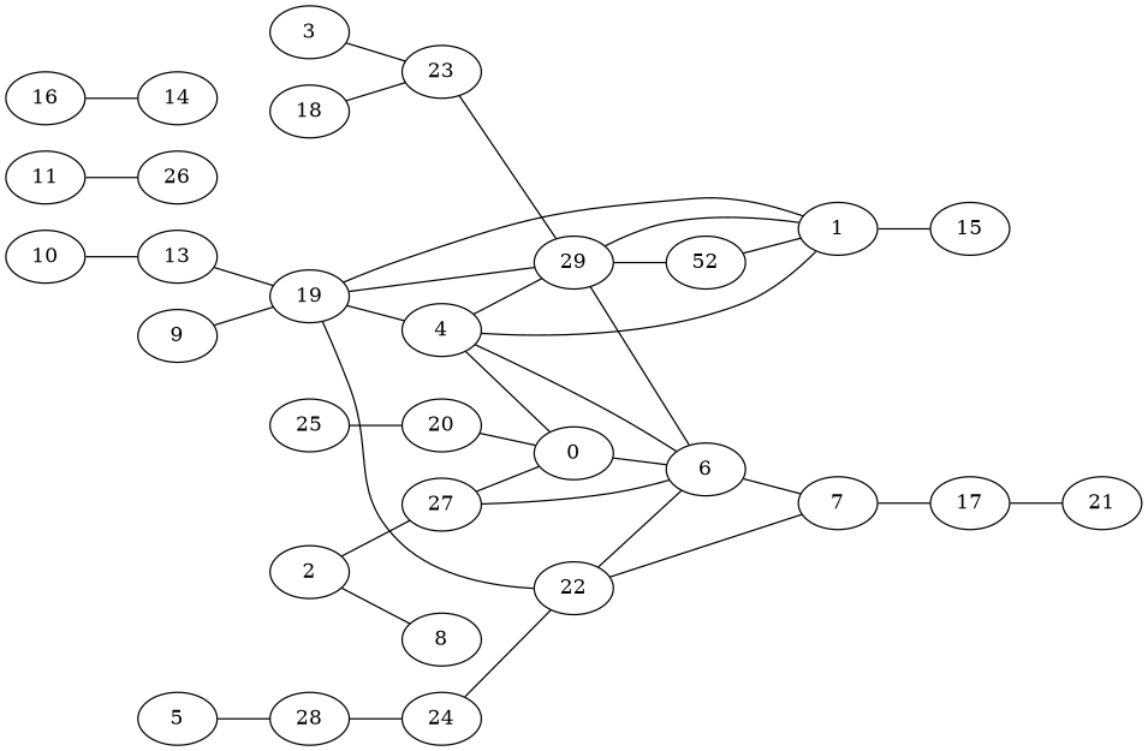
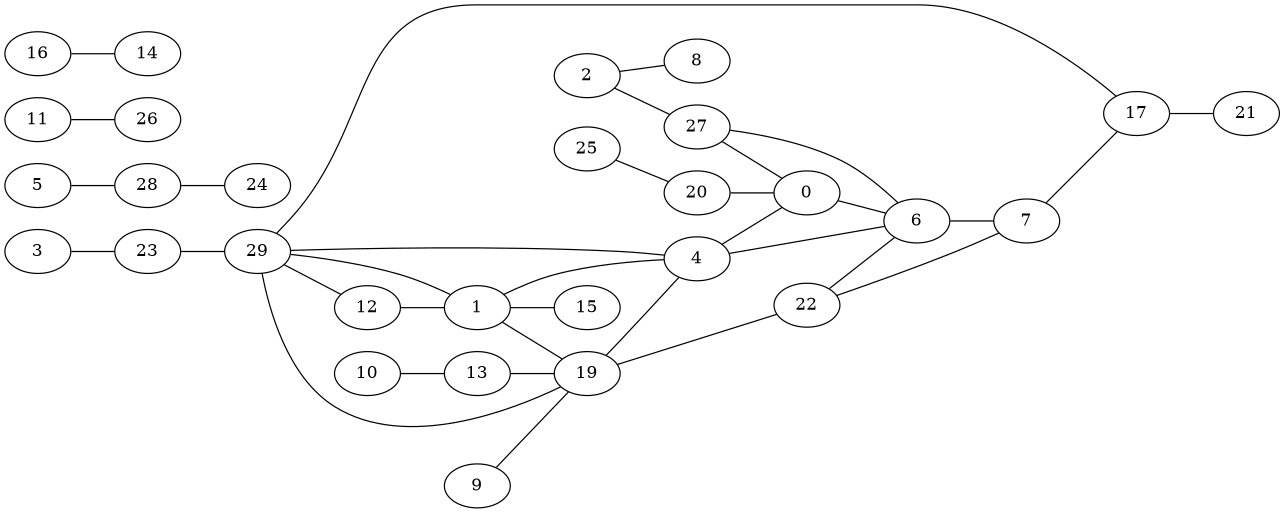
  graph {
    rankdir=LR
    0
    6
    7
    1
    15
    19
    29
    4
    22
    17
-   12 [label=52]
+   12
    2
    8
    27
    3
    23
    5
    28
    24
    21
    9
    10
    13
    11
    26
    16
    14
-   18
    20
    25
    0 -- 6
    6 -- 7
    7 -- 17
    1 -- 15
    1 -- 19
    1 -- 29
    19 -- 29
    19 -- 4
    19 -- 22
-   29 -- 6
+   29 -- 17
    29 -- 12
    4 -- 0
    4 -- 6
    4 -- 1
    4 -- 29
    22 -- 6
    22 -- 7
    17 -- 21
    12 -- 1
    2 -- 8
    2 -- 27
    27 -- 0
    27 -- 6
    3 -- 23
    23 -- 29
    5 -- 28
    28 -- 24
-   24 -- 22
    9 -- 19
    10 -- 13
    13 -- 19
    11 -- 26
    16 -- 14
-   18 -- 23
    20 -- 0
    25 -- 20
  }
